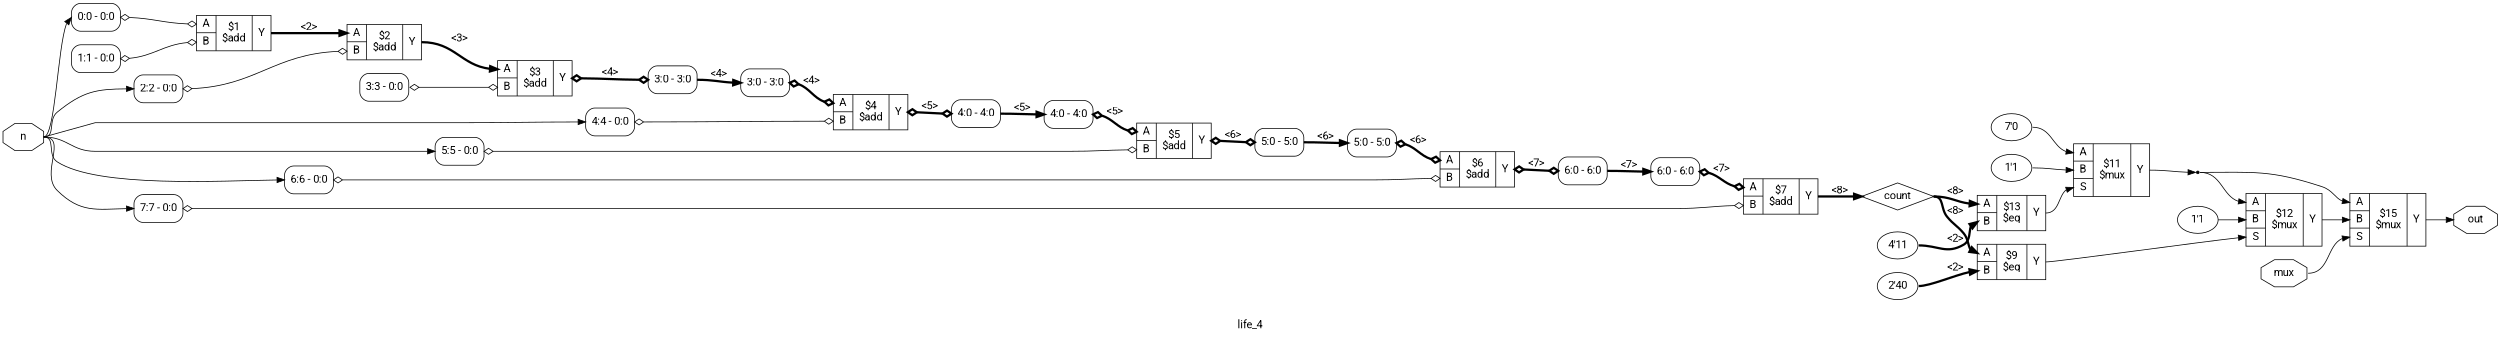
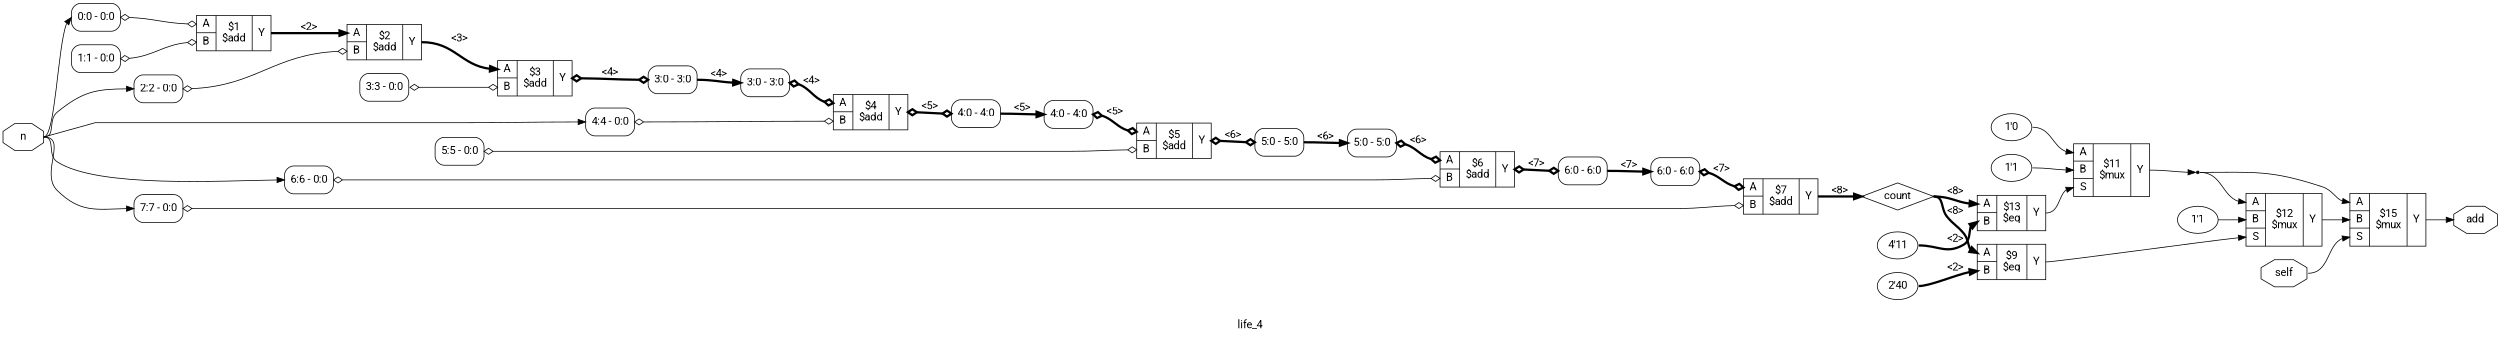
  digraph {
    fontname=Roboto
    label=life_4
    rankdir=LR
    remincross=true
    node [fontname=Roboto shape=record]
    edge [color=black fontname=Roboto headport="p16:w" tailport=e]
    n12 [color=black fontcolor=black label=count shape=diamond]
    c26 [label="{{<p16> A|<p17> B}|$13\n$eq|{<p18> Y}}"]
    c27 [label="{{<p16> A|<p17> B}|$9\n$eq|{<p18> Y}}"]
    c29 [label="{{<p16> A|<p17> B|<p28> S}|$11\n$mux|{<p18> Y}}"]
    c30 [label="{{<p16> A|<p17> B|<p28> S}|$12\n$mux|{<p18> Y}}"]
    n13 [color=black fontcolor=black label=n shape=octagon]
    x0 [label="<s0> 0:0 - 0:0 " style=rounded]
    x2 [label="<s0> 2:2 - 0:0 " style=rounded]
    x6 [label="<s0> 4:4 - 0:0 " style=rounded]
    x9 [label="<s0> 5:5 - 0:0 " style=rounded]
    x12 [label="<s0> 6:6 - 0:0 " style=rounded]
    x15 [label="<s0> 7:7 - 0:0 " style=rounded]
    c19 [label="{{<p16> A|<p17> B}|$1\n$add|{<p18> Y}}"]
    x1 [label="<s0> 1:1 - 0:0 " style=rounded]
    c20 [label="{{<p16> A|<p17> B}|$2\n$add|{<p18> Y}}"]
    x3 [label="<s0> 3:3 - 0:0 " style=rounded]
    c21 [label="{{<p16> A|<p17> B}|$3\n$add|{<p18> Y}}"]
    c22 [label="{{<p16> A|<p17> B}|$4\n$add|{<p18> Y}}"]
    c23 [label="{{<p16> A|<p17> B}|$5\n$add|{<p18> Y}}"]
    c24 [label="{{<p16> A|<p17> B}|$6\n$add|{<p18> Y}}"]
    c25 [label="{{<p16> A|<p17> B}|$7\n$add|{<p18> Y}}"]
-   n14 [color=black fontcolor=black label=out shape=octagon]
-   n15 [color=black fontcolor=black label=mux shape=octagon]
+   n14 [color=black fontcolor=black label=add shape=octagon]
+   n15 [color=black fontcolor=black label=self shape=octagon]
    c31 [label="{{<p16> A|<p17> B|<p28> S}|$15\n$mux|{<p18> Y}}"]
    x4 [label="<s0> 3:0 - 3:0 " style=rounded]
    x5 [label="<s0> 3:0 - 3:0 " style=rounded]
    x7 [label="<s0> 4:0 - 4:0 " style=rounded]
    x8 [label="<s0> 4:0 - 4:0 " style=rounded]
    x10 [label="<s0> 5:0 - 5:0 " style=rounded]
    x11 [label="<s0> 5:0 - 5:0 " style=rounded]
    x13 [label="<s0> 6:0 - 6:0 " style=rounded]
    x14 [label="<s0> 6:0 - 6:0 " style=rounded]
    v16 [label="4'11" shape=""]
    n10 [shape=point]
    v17 [label="2'40" shape=""]
-   v18 [label="7'0" shape=""]
+   v18 [label="1'0" shape=""]
    v19 [label="1'1" shape=""]
    v20 [label="1'1" shape=""]
    n12 -> c26 [label="<8>" style="setlinewidth(3)"]
    n12 -> c27 [label="<8>" style="setlinewidth(3)"]
    c26 -> c29 [headport="p28:w" tailport="p18:e"]
    c27 -> c30 [headport="p28:w" tailport="p18:e"]
    c29 -> n10 [headport=w tailport="p18:e"]
    c30 -> c31 [headport="p17:w" tailport="p18:e"]
    n13 -> x0 [headport="s0:w"]
    n13 -> x2 [headport="s0:w"]
    n13 -> x6 [headport="s0:w"]
-   n13 -> x9 [headport="s0:w"]
    n13 -> x12 [headport="s0:w"]
    n13 -> x15 [headport="s0:w"]
    x0 -> c19 [arrowhead=odiamond arrowtail=odiamond dir=both]
    x2 -> c20 [arrowhead=odiamond arrowtail=odiamond dir=both headport="p17:w"]
    x6 -> c22 [arrowhead=odiamond arrowtail=odiamond dir=both headport="p17:w"]
    x9 -> c23 [arrowhead=odiamond arrowtail=odiamond dir=both headport="p17:w"]
    x12 -> c24 [arrowhead=odiamond arrowtail=odiamond dir=both headport="p17:w"]
    x15 -> c25 [arrowhead=odiamond arrowtail=odiamond dir=both headport="p17:w"]
    c19 -> c20 [label="<2>" style="setlinewidth(3)" tailport="p18:e"]
    x1 -> c19 [arrowhead=odiamond arrowtail=odiamond dir=both headport="p17:w"]
    c20 -> c21 [label="<3>" style="setlinewidth(3)" tailport="p18:e"]
    x3 -> c21 [arrowhead=odiamond arrowtail=odiamond dir=both headport="p17:w"]
    c21 -> x4 [arrowhead=odiamond arrowtail=odiamond dir=both headport=w label="<4>" style="setlinewidth(3)" tailport="p18:e"]
    c22 -> x7 [arrowhead=odiamond arrowtail=odiamond dir=both headport=w label="<5>" style="setlinewidth(3)" tailport="p18:e"]
    c23 -> x10 [arrowhead=odiamond arrowtail=odiamond dir=both headport=w label="<6>" style="setlinewidth(3)" tailport="p18:e"]
    c24 -> x13 [arrowhead=odiamond arrowtail=odiamond dir=both headport=w label="<7>" style="setlinewidth(3)" tailport="p18:e"]
    c25 -> n12 [headport=w label="<8>" style="setlinewidth(3)" tailport="p18:e"]
    n15 -> c31 [headport="p28:w"]
    c31 -> n14 [headport=w tailport="p18:e"]
    x4 -> x5 [headport="s0:w" label="<4>" style="setlinewidth(3)" tailport="s0:e"]
    x5 -> c22 [arrowhead=odiamond arrowtail=odiamond dir=both label="<4>" style="setlinewidth(3)"]
    x7 -> x8 [headport="s0:w" label="<5>" style="setlinewidth(3)" tailport="s0:e"]
    x8 -> c23 [arrowhead=odiamond arrowtail=odiamond dir=both label="<5>" style="setlinewidth(3)"]
    x10 -> x11 [headport="s0:w" label="<6>" style="setlinewidth(3)" tailport="s0:e"]
    x11 -> c24 [arrowhead=odiamond arrowtail=odiamond dir=both label="<6>" style="setlinewidth(3)"]
    x13 -> x14 [headport="s0:w" label="<7>" style="setlinewidth(3)" tailport="s0:e"]
    x14 -> c25 [arrowhead=odiamond arrowtail=odiamond dir=both label="<7>" style="setlinewidth(3)"]
    v16 -> c26 [headport="p17:w" label="<2>" style="setlinewidth(3)"]
    n10 -> c30
    n10 -> c31
    v17 -> c27 [headport="p17:w" label="<2>" style="setlinewidth(3)"]
    v18 -> c29
    v19 -> c29 [headport="p17:w"]
    v20 -> c30 [headport="p17:w"]
  }
